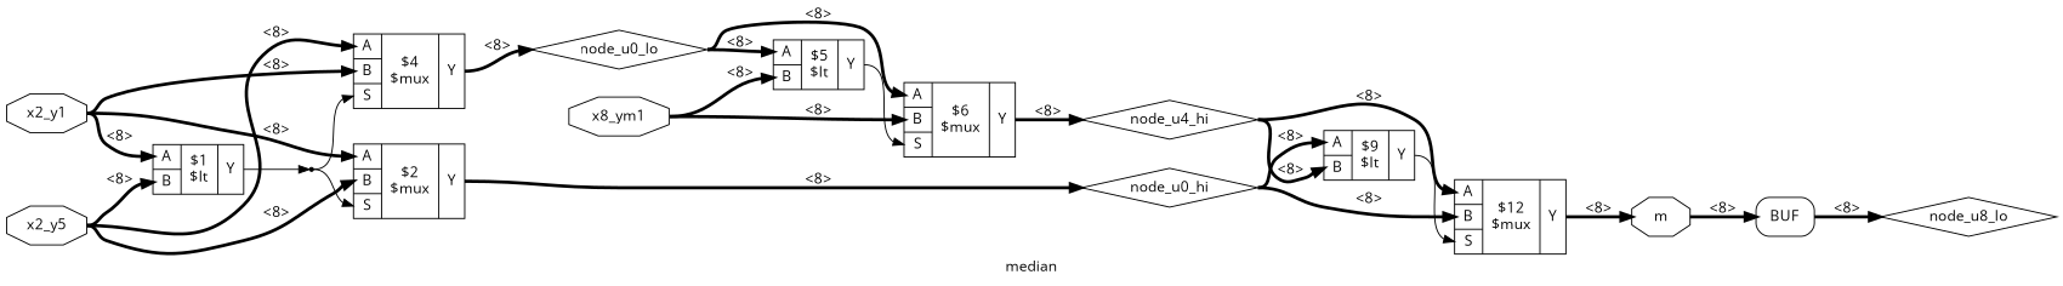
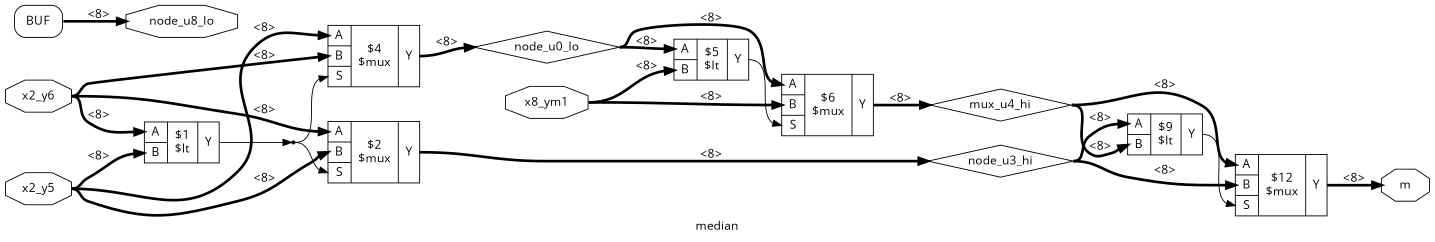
  digraph {
    fontname="Open Sans"
    label=median
    rankdir=LR
    remincross=true
    node [fontname="Open Sans" shape=record]
    edge [color=black fontname="Open Sans" headport="p13:w" style="setlinewidth(3)" tailport=e]
-   n2 [color=black fontcolor=black label=x2_y1 shape=octagon]
+   n2 [color=black fontcolor=black label=x2_y6 shape=octagon]
    c16 [label="{{<p13> A|<p14> B}|$1\n$lt|{<p15> Y}}"]
    c18 [label="{{<p13> A|<p14> B|<p17> S}|$2\n$mux|{<p15> Y}}"]
    c19 [label="{{<p13> A|<p14> B|<p17> S}|$4\n$mux|{<p15> Y}}"]
    n10 [shape=point]
-   n6 [color=black fontcolor=black label=node_u0_hi shape=diamond]
+   n6 [color=black fontcolor=black label=node_u3_hi shape=diamond]
    n7 [color=black fontcolor=black label=node_u0_lo shape=diamond]
    n3 [color=black fontcolor=black label=x2_y5 shape=octagon]
    n4 [color=black fontcolor=black label=x8_ym1 shape=octagon]
    c20 [label="{{<p13> A|<p14> B}|$5\n$lt|{<p15> Y}}"]
    c21 [label="{{<p13> A|<p14> B|<p17> S}|$6\n$mux|{<p15> Y}}"]
-   n8 [color=black fontcolor=black label=node_u4_hi shape=diamond]
+   n8 [color=black fontcolor=black label=mux_u4_hi shape=diamond]
    n5 [color=black fontcolor=black label=m shape=octagon]
    x0 [label=BUF shape=box style=rounded]
-   n9 [color=black fontcolor=black label=node_u8_lo shape=diamond]
+   n9 [color=black fontcolor=black label=node_u8_lo shape=octagon]
    c22 [label="{{<p13> A|<p14> B}|$9\n$lt|{<p15> Y}}"]
    c23 [label="{{<p13> A|<p14> B|<p17> S}|$12\n$mux|{<p15> Y}}"]
    n2 -> c16 [label="<8>"]
    n2 -> c18 [label="<8>"]
    n2 -> c19 [headport="p14:w" label="<8>"]
    c16 -> n10 [headport=w tailport="p15:e" style=""]
    c18 -> n6 [headport=w label="<8>" tailport="p15:e"]
    c19 -> n7 [headport=w label="<8>" tailport="p15:e"]
    n10 -> c18 [headport="p17:w" style=""]
    n10 -> c19 [headport="p17:w" style=""]
    n6 -> c22 [label="<8>"]
    n6 -> c23 [headport="p14:w" label="<8>"]
    n7 -> c20 [label="<8>"]
    n7 -> c21 [label="<8>"]
    n3 -> c16 [headport="p14:w" label="<8>"]
    n3 -> c18 [headport="p14:w" label="<8>"]
    n3 -> c19 [label="<8>"]
    n4 -> c20 [headport="p14:w" label="<8>"]
    n4 -> c21 [headport="p14:w" label="<8>"]
    c20 -> c21 [headport="p17:w" tailport="p15:e" style=""]
    c21 -> n8 [headport=w label="<8>" tailport="p15:e"]
    n8 -> c22 [headport="p14:w" label="<8>"]
    n8 -> c23 [label="<8>"]
-   n5 -> x0 [headport="w:w" label="<8>"]
    x0 -> n9 [headport=w label="<8>" tailport="e:e"]
    c22 -> c23 [headport="p17:w" tailport="p15:e" style=""]
    c23 -> n5 [headport=w label="<8>" tailport="p15:e"]
  }
